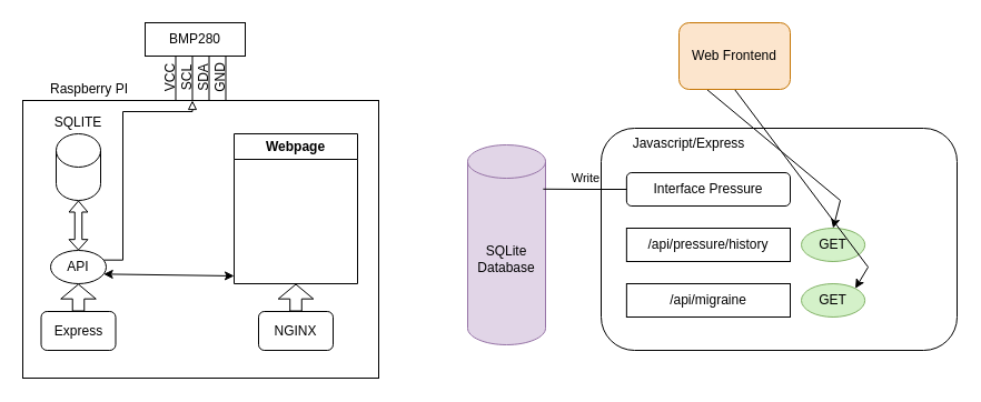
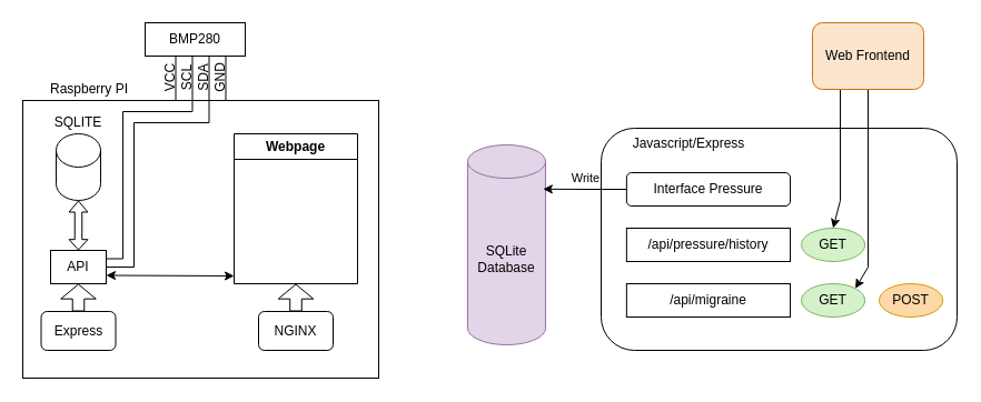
  <mxCell id="0" />
  <mxCell id="1" parent="0" />
  <mxCell id="2" value="" style="rounded=0;whiteSpace=wrap;html=1;" parent="1" vertex="1"><mxGeometry x="20" y="90" width="320" height="250" as="geometry" /></mxCell>
  <mxCell id="3" value="BMP280" style="rounded=0;whiteSpace=wrap;html=1;" parent="1" vertex="1"><mxGeometry x="130" y="20" width="90" height="30" as="geometry" /></mxCell>
  <mxCell id="4" value="Raspberry PI" style="text;html=1;align=center;verticalAlign=middle;whiteSpace=wrap;rounded=0;" parent="1" vertex="1"><mxGeometry x="30" y="70" width="100" height="20" as="geometry" /></mxCell>
  <mxCell id="5" value="" style="endArrow=none;html=1;rounded=0;" parent="1" edge="1"><mxGeometry width="50" height="50" relative="1" as="geometry"><mxPoint x="172.5" y="90" as="sourcePoint" /><mxPoint x="172.5" y="50" as="targetPoint" /></mxGeometry></mxCell>
  <mxCell id="6" value="SCL" style="text;html=1;align=center;verticalAlign=middle;whiteSpace=wrap;rounded=0;rotation=-90;" parent="1" vertex="1"><mxGeometry x="147.5" y="65" width="40" height="10" as="geometry" /></mxCell>
  <mxCell id="7" value="" style="endArrow=none;html=1;rounded=0;" parent="1" edge="1"><mxGeometry width="50" height="50" relative="1" as="geometry"><mxPoint x="187.5" y="90" as="sourcePoint" /><mxPoint x="187.5" y="50" as="targetPoint" /></mxGeometry></mxCell>
  <mxCell id="8" value="SDA" style="text;html=1;align=center;verticalAlign=middle;whiteSpace=wrap;rounded=0;rotation=-90;" parent="1" vertex="1"><mxGeometry x="162.5" y="65" width="40" height="10" as="geometry" /></mxCell>
  <mxCell id="9" value="" style="endArrow=none;html=1;rounded=0;" parent="1" edge="1"><mxGeometry width="50" height="50" relative="1" as="geometry"><mxPoint x="157.5" y="90" as="sourcePoint" /><mxPoint x="157.5" y="50" as="targetPoint" /></mxGeometry></mxCell>
  <mxCell id="10" value="VCC" style="text;html=1;align=center;verticalAlign=middle;whiteSpace=wrap;rounded=0;rotation=-90;" parent="1" vertex="1"><mxGeometry x="132.5" y="65" width="40" height="10" as="geometry" /></mxCell>
  <mxCell id="11" value="" style="endArrow=none;html=1;rounded=0;" parent="1" edge="1"><mxGeometry width="50" height="50" relative="1" as="geometry"><mxPoint x="202.5" y="90" as="sourcePoint" /><mxPoint x="202.5" y="50" as="targetPoint" /></mxGeometry></mxCell>
  <mxCell id="12" value="GND" style="text;html=1;align=center;verticalAlign=middle;whiteSpace=wrap;rounded=0;rotation=-90;" parent="1" vertex="1"><mxGeometry x="177.5" y="65" width="40" height="10" as="geometry" /></mxCell>
  <mxCell id="13" value="" style="shape=cylinder3;whiteSpace=wrap;html=1;boundedLbl=1;backgroundOutline=1;size=15;" parent="1" vertex="1"><mxGeometry x="50" y="120" width="40" height="60" as="geometry" /></mxCell>
  <mxCell id="14" value="SQLITE" style="text;html=1;align=center;verticalAlign=middle;whiteSpace=wrap;rounded=0;" parent="1" vertex="1"><mxGeometry x="40" y="100" width="60" height="20" as="geometry" /></mxCell>
- <mxCell id="15" style="edgeStyle=orthogonalEdgeStyle;rounded=0;orthogonalLoop=1;jettySize=auto;html=1;exitX=1;exitY=0.25;exitDx=0;exitDy=0;entryX=0;entryY=1;entryDx=0;entryDy=0;endArrow=block;endFill=0;" parent="1" source="17" target="6" edge="1"><mxGeometry relative="1" as="geometry"><Array as="points"><mxPoint x="110" y="233" /><mxPoint x="110" y="100" /><mxPoint x="173" y="100" /></Array></mxGeometry></mxCell>
- <mxCell id="17" value="API" style="ellipse;whiteSpace=wrap;html=1;" parent="1" vertex="1"><mxGeometry x="45" y="225" width="50" height="30" as="geometry" /></mxCell>
+ <mxCell id="15" style="edgeStyle=orthogonalEdgeStyle;rounded=0;orthogonalLoop=1;jettySize=auto;html=1;exitX=1;exitY=0.25;exitDx=0;exitDy=0;entryX=0;entryY=1;entryDx=0;entryDy=0;endArrow=none;endFill=0;" parent="1" source="17" target="6" edge="1"><mxGeometry relative="1" as="geometry"><Array as="points"><mxPoint x="110" y="233" /><mxPoint x="110" y="100" /><mxPoint x="173" y="100" /></Array></mxGeometry></mxCell>
+ <mxCell id="16" style="edgeStyle=orthogonalEdgeStyle;rounded=0;orthogonalLoop=1;jettySize=auto;html=1;exitX=1;exitY=0.5;exitDx=0;exitDy=0;entryX=0;entryY=1;entryDx=0;entryDy=0;endArrow=none;endFill=0;" parent="1" source="17" target="8" edge="1"><mxGeometry relative="1" as="geometry"><Array as="points"><mxPoint x="120" y="240" /><mxPoint x="120" y="110" /><mxPoint x="188" y="110" /></Array></mxGeometry></mxCell>
+ <mxCell id="17" value="API" style="rounded=0;whiteSpace=wrap;html=1;" parent="1" vertex="1"><mxGeometry x="45" y="225" width="50" height="30" as="geometry" /></mxCell>
  <mxCell id="18" value="" style="shape=flexArrow;endArrow=classic;startArrow=classic;html=1;rounded=0;endSize=2.995;strokeWidth=1;entryX=0.5;entryY=1;entryDx=0;entryDy=0;entryPerimeter=0;exitX=0.5;exitY=0;exitDx=0;exitDy=0;width=6.526;startSize=2.772;startWidth=9.331;endWidth=9.331;" parent="1" source="17" target="13" edge="1"><mxGeometry width="100" height="100" relative="1" as="geometry"><mxPoint x="-20" y="290" as="sourcePoint" /><mxPoint x="80" y="190" as="targetPoint" /></mxGeometry></mxCell>
  <mxCell id="19" value="Webpage" style="swimlane;whiteSpace=wrap;html=1;" parent="1" vertex="1"><mxGeometry x="210" y="120" width="111" height="135" as="geometry" /></mxCell>
  <mxCell id="20" value="" style="endArrow=classic;startArrow=classic;html=1;rounded=0;exitX=1;exitY=0.75;exitDx=0;exitDy=0;" parent="1" source="17" edge="1"><mxGeometry width="50" height="50" relative="1" as="geometry"><mxPoint x="220" y="230" as="sourcePoint" /><mxPoint x="210" y="248" as="targetPoint" /></mxGeometry></mxCell>
  <mxCell id="21" value="Express" style="rounded=1;whiteSpace=wrap;html=1;" vertex="1" parent="1"><mxGeometry x="36.5" y="280" width="67" height="35" as="geometry" /></mxCell>
  <mxCell id="22" value="NGINX" style="rounded=1;whiteSpace=wrap;html=1;" vertex="1" parent="1"><mxGeometry x="232" y="280" width="67" height="35" as="geometry" /></mxCell>
  <mxCell id="23" value="&lt;span style=&quot;white-space: pre;&quot;&gt;&#09;&lt;/span&gt;Javascript/Express" style="rounded=1;whiteSpace=wrap;html=1;align=left;verticalAlign=top;" vertex="1" parent="1"><mxGeometry x="540" y="115" width="320" height="200" as="geometry" /></mxCell>
  <mxCell id="24" value="GET" style="ellipse;whiteSpace=wrap;html=1;fillColor=#d4f1c9;strokeColor=#82b366;" vertex="1" parent="23"><mxGeometry x="180.004" y="90" width="57.143" height="30" as="geometry" /></mxCell>
  <mxCell id="25" value="GET" style="ellipse;whiteSpace=wrap;html=1;fillColor=#d4f1c9;strokeColor=#82b366;" vertex="1" parent="23"><mxGeometry x="180.004" y="140" width="57.143" height="30" as="geometry" /></mxCell>
+ <mxCell id="26" value="POST" style="ellipse;whiteSpace=wrap;html=1;fillColor=#fdd8a9;strokeColor=#d79b00;" vertex="1" parent="23"><mxGeometry x="249.996" y="140" width="57.143" height="30" as="geometry" /></mxCell>
  <mxCell id="27" value="Interface Pressure" style="rounded=1;whiteSpace=wrap;html=1;" vertex="1" parent="23"><mxGeometry x="22.86" y="40" width="147.14" height="30" as="geometry" /></mxCell>
  <mxCell id="28" value="/api/pressure/history" style="rounded=0;whiteSpace=wrap;html=1;" vertex="1" parent="23"><mxGeometry x="22.86" y="90" width="147.14" height="30" as="geometry" /></mxCell>
  <mxCell id="29" value="/api/migraine" style="rounded=0;whiteSpace=wrap;html=1;" vertex="1" parent="23"><mxGeometry x="22.86" y="140" width="147.14" height="30" as="geometry" /></mxCell>
  <mxCell id="30" value="SQLite Database" style="shape=cylinder3;whiteSpace=wrap;html=1;boundedLbl=1;backgroundOutline=1;size=15;fillColor=#e1d5e7;strokeColor=#9673a6;" vertex="1" parent="1"><mxGeometry x="420" y="130" width="70" height="180" as="geometry" /></mxCell>
  <mxCell id="31" style="rounded=0;orthogonalLoop=1;jettySize=auto;html=1;exitX=0.25;exitY=1;exitDx=0;exitDy=0;entryX=0.5;entryY=0;entryDx=0;entryDy=0;" edge="1" parent="1" source="33" target="24"><mxGeometry relative="1" as="geometry"><Array as="points"><mxPoint x="755" y="180" /></Array></mxGeometry></mxCell>
  <mxCell id="32" style="rounded=0;orthogonalLoop=1;jettySize=auto;html=1;exitX=0.5;exitY=1;exitDx=0;exitDy=0;entryX=1;entryY=0;entryDx=0;entryDy=0;" edge="1" parent="1" source="33" target="25"><mxGeometry relative="1" as="geometry"><Array as="points"><mxPoint x="780" y="240" /></Array></mxGeometry></mxCell>
- <mxCell id="33" value="Web Frontend" style="rounded=1;whiteSpace=wrap;html=1;fillColor=#fce5cd;strokeColor=#c67605;" vertex="1" parent="1"><mxGeometry x="610" y="20" width="100" height="60" as="geometry" /></mxCell>
- <mxCell id="34" style="edgeStyle=orthogonalEdgeStyle;rounded=0;orthogonalLoop=1;jettySize=auto;html=1;exitX=0;exitY=0.5;exitDx=0;exitDy=0;entryX=0.969;entryY=0.221;entryDx=0;entryDy=0;entryPerimeter=0;endArrow=none;" edge="1" parent="1" source="27" target="30"><mxGeometry relative="1" as="geometry" /></mxCell>
+ <mxCell id="33" value="Web Frontend" style="rounded=1;whiteSpace=wrap;html=1;fillColor=#fce5cd;strokeColor=#c67605;" vertex="1" parent="1"><mxGeometry x="730" y="20" width="100" height="60" as="geometry" /></mxCell>
+ <mxCell id="34" style="edgeStyle=orthogonalEdgeStyle;rounded=0;orthogonalLoop=1;jettySize=auto;html=1;exitX=0;exitY=0.5;exitDx=0;exitDy=0;entryX=0.969;entryY=0.221;entryDx=0;entryDy=0;entryPerimeter=0;" edge="1" parent="1" source="27" target="30"><mxGeometry relative="1" as="geometry" /></mxCell>
  <mxCell id="35" value="Write" style="edgeLabel;html=1;align=center;verticalAlign=middle;resizable=0;points=[];" vertex="1" connectable="0" parent="34"><mxGeometry x="0.002" y="1" relative="1" as="geometry"><mxPoint y="-11" as="offset" /></mxGeometry></mxCell>
  <mxCell id="36" value="" style="shape=flexArrow;endArrow=classic;html=1;rounded=0;entryX=0.5;entryY=1;entryDx=0;entryDy=0;exitX=0.5;exitY=0;exitDx=0;exitDy=0;width=10.566;endSize=4.055;" edge="1" parent="1" source="21" target="17"><mxGeometry width="50" height="50" relative="1" as="geometry"><mxPoint x="80" y="400" as="sourcePoint" /><mxPoint x="130" y="350" as="targetPoint" /></mxGeometry></mxCell>
  <mxCell id="37" value="" style="shape=flexArrow;endArrow=classic;html=1;rounded=0;exitX=0.5;exitY=0;exitDx=0;exitDy=0;width=10.566;endSize=4.055;entryX=0.5;entryY=1;entryDx=0;entryDy=0;" edge="1" parent="1" source="22" target="19"><mxGeometry width="50" height="50" relative="1" as="geometry"><mxPoint x="232" y="295" as="sourcePoint" /><mxPoint x="270" y="260" as="targetPoint" /></mxGeometry></mxCell>
